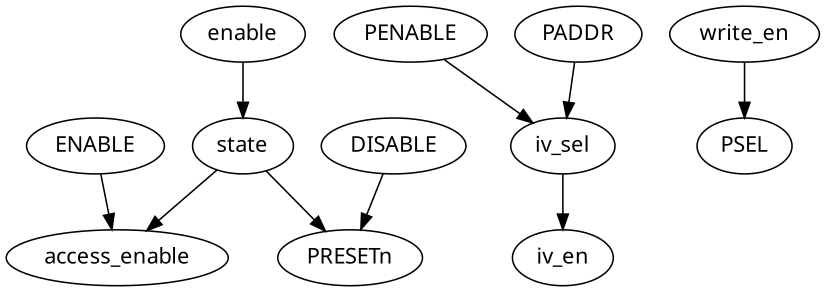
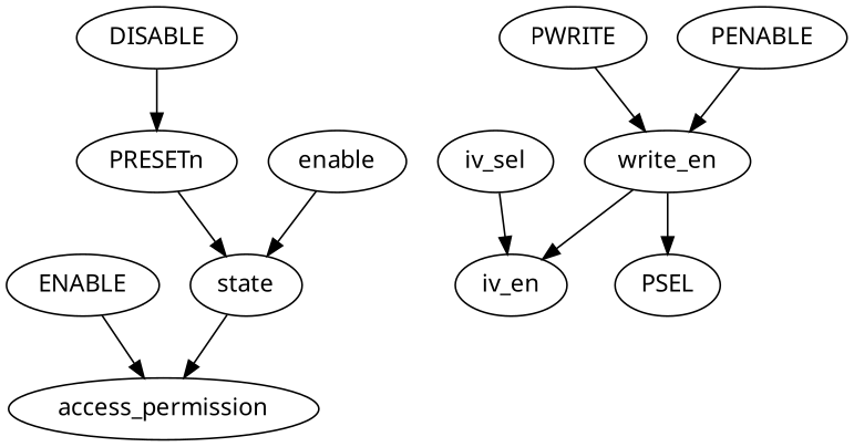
  strict digraph {
    fontname="Noto Sans"
    node [complexity=10 fontname="Noto Sans" importance=0.03418324376 rank=0.00488332053715]
    edge [fontname="Noto Sans"]
    ENABLE [importance=0.04000252271 rank=0.004000252271]
-   access_permission [complexity=8 importance=0.0319679487536 rank=0.00399599359421 label=access_enable]
+   access_permission [complexity=8 importance=0.0319679487536 rank=0.00399599359421]
    iv_sel [complexity=3 importance=0.0220927715071 rank=0.00736425716902]
    iv_en [complexity=0 importance=0.013427312202 rank=0.0]
+   PWRITE [complexity=7]
    write_en [complexity=3 importance=0.0261486698036 rank=0.00871622326788]
    PSEL [complexity=7]
    PRESETn [importance=0.203946227471 rank=0.0203946227471]
    state [complexity=9 importance=0.0653038845047 rank=0.00725598716719]
    enable [importance=0.141443202731 rank=0.0141443202731]
    PENABLE [complexity=7]
    DISABLE [importance=0.04000252271 rank=0.004000252271]
-   PADDR [complexity=8 importance=0.0301273454635 rank=0.00376591818293]
    ENABLE -> access_permission
    iv_sel -> iv_en
+   PWRITE -> write_en
+   write_en -> iv_en
    write_en -> PSEL
-   state -> PRESETn
+   PRESETn -> state
    state -> access_permission
    enable -> state
-   PENABLE -> iv_sel
+   PENABLE -> write_en
    DISABLE -> PRESETn
-   PADDR -> iv_sel
  }
